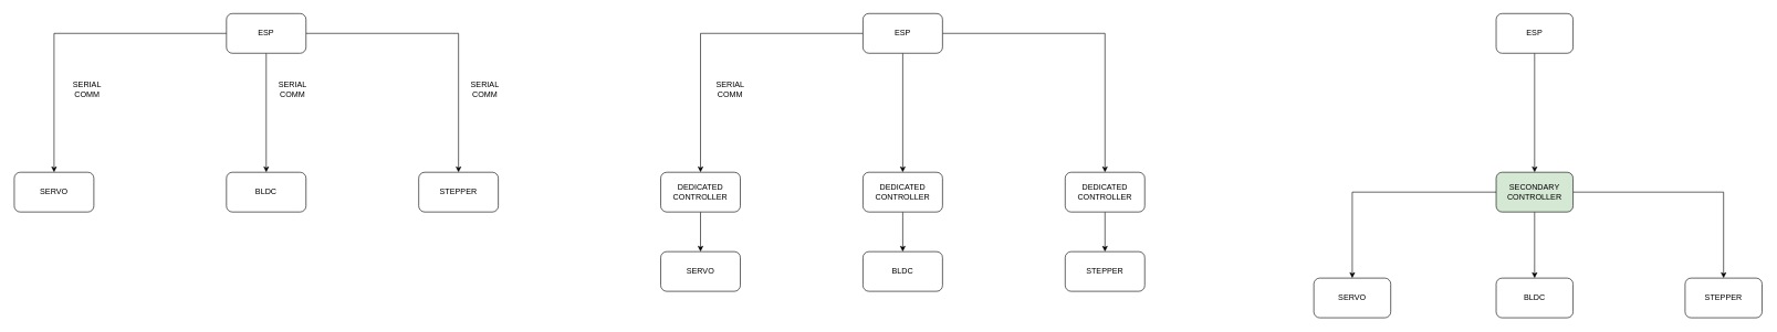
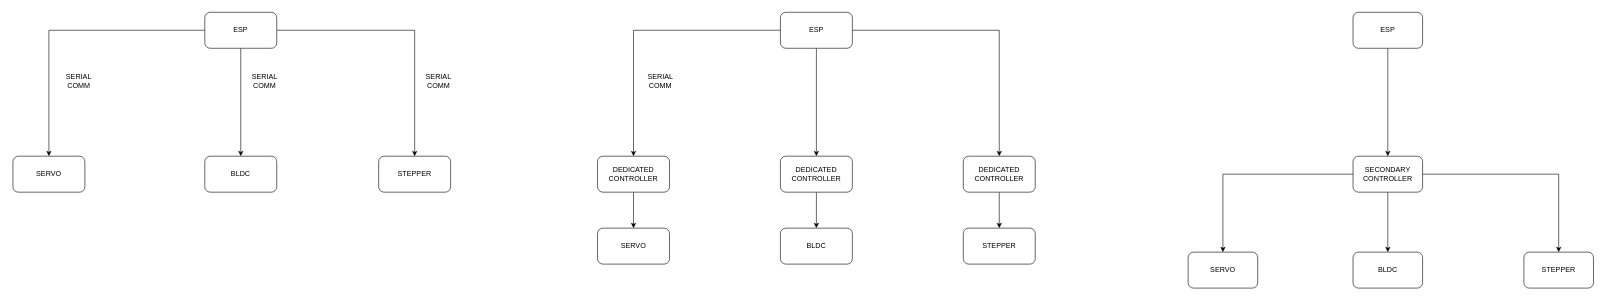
  <mxCell id="0" />
  <mxCell id="1" parent="0" />
  <mxCell id="2" style="edgeStyle=orthogonalEdgeStyle;rounded=0;orthogonalLoop=1;jettySize=auto;html=1;entryX=0.5;entryY=0;entryDx=0;entryDy=0;" edge="1" parent="1" source="5" target="12"><mxGeometry relative="1" as="geometry" /></mxCell>
  <mxCell id="3" style="edgeStyle=orthogonalEdgeStyle;rounded=0;orthogonalLoop=1;jettySize=auto;html=1;entryX=0.5;entryY=0;entryDx=0;entryDy=0;" edge="1" parent="1" source="5" target="13"><mxGeometry relative="1" as="geometry" /></mxCell>
  <mxCell id="4" style="edgeStyle=orthogonalEdgeStyle;rounded=0;orthogonalLoop=1;jettySize=auto;html=1;" edge="1" parent="1" source="5" target="14"><mxGeometry relative="1" as="geometry" /></mxCell>
  <mxCell id="5" value="ESP" style="rounded=1;whiteSpace=wrap;html=1;" vertex="1" parent="1"><mxGeometry x="340" y="20" width="120" height="60" as="geometry" /></mxCell>
  <mxCell id="6" style="edgeStyle=orthogonalEdgeStyle;rounded=0;orthogonalLoop=1;jettySize=auto;html=1;entryX=0.5;entryY=0;entryDx=0;entryDy=0;" edge="1" parent="1" source="9" target="18"><mxGeometry relative="1" as="geometry"><mxPoint x="1360" y="190" as="targetPoint" /></mxGeometry></mxCell>
  <mxCell id="7" style="edgeStyle=orthogonalEdgeStyle;rounded=0;orthogonalLoop=1;jettySize=auto;html=1;entryX=0.5;entryY=0;entryDx=0;entryDy=0;" edge="1" parent="1" source="9" target="16"><mxGeometry relative="1" as="geometry" /></mxCell>
  <mxCell id="8" style="edgeStyle=orthogonalEdgeStyle;rounded=0;orthogonalLoop=1;jettySize=auto;html=1;entryX=0.5;entryY=0;entryDx=0;entryDy=0;" edge="1" parent="1" source="9" target="20"><mxGeometry relative="1" as="geometry" /></mxCell>
  <mxCell id="9" value="ESP" style="rounded=1;whiteSpace=wrap;html=1;" vertex="1" parent="1"><mxGeometry x="1300" y="20" width="120" height="60" as="geometry" /></mxCell>
  <mxCell id="10" style="edgeStyle=orthogonalEdgeStyle;rounded=0;orthogonalLoop=1;jettySize=auto;html=1;entryX=0.5;entryY=0;entryDx=0;entryDy=0;" edge="1" parent="1" source="11" target="27"><mxGeometry relative="1" as="geometry"><mxPoint x="2315" y="210" as="targetPoint" /></mxGeometry></mxCell>
  <mxCell id="11" value="ESP" style="rounded=1;whiteSpace=wrap;html=1;" vertex="1" parent="1"><mxGeometry x="2255" y="20" width="116" height="60" as="geometry" /></mxCell>
  <mxCell id="12" value="SERVO" style="rounded=1;whiteSpace=wrap;html=1;" vertex="1" parent="1"><mxGeometry x="20" y="260" width="120" height="60" as="geometry" /></mxCell>
  <mxCell id="13" value="BLDC" style="rounded=1;whiteSpace=wrap;html=1;" vertex="1" parent="1"><mxGeometry x="340" y="260" width="120" height="60" as="geometry" /></mxCell>
  <mxCell id="14" value="STEPPER" style="rounded=1;whiteSpace=wrap;html=1;" vertex="1" parent="1"><mxGeometry x="630" y="260" width="120" height="60" as="geometry" /></mxCell>
  <mxCell id="15" style="edgeStyle=orthogonalEdgeStyle;rounded=0;orthogonalLoop=1;jettySize=auto;html=1;" edge="1" parent="1" source="16" target="21"><mxGeometry relative="1" as="geometry" /></mxCell>
  <mxCell id="16" value="DEDICATED CONTROLLER" style="rounded=1;whiteSpace=wrap;html=1;" vertex="1" parent="1"><mxGeometry x="995" y="260" width="120" height="60" as="geometry" /></mxCell>
  <mxCell id="17" style="edgeStyle=orthogonalEdgeStyle;rounded=0;orthogonalLoop=1;jettySize=auto;html=1;entryX=0.5;entryY=0;entryDx=0;entryDy=0;" edge="1" parent="1" source="18" target="22"><mxGeometry relative="1" as="geometry" /></mxCell>
  <mxCell id="18" value="DEDICATED CONTROLLER" style="rounded=1;whiteSpace=wrap;html=1;" vertex="1" parent="1"><mxGeometry x="1300" y="260" width="120" height="60" as="geometry" /></mxCell>
  <mxCell id="19" style="edgeStyle=orthogonalEdgeStyle;rounded=0;orthogonalLoop=1;jettySize=auto;html=1;entryX=0.5;entryY=0;entryDx=0;entryDy=0;" edge="1" parent="1" source="20" target="23"><mxGeometry relative="1" as="geometry" /></mxCell>
  <mxCell id="20" value="DEDICATED CONTROLLER" style="rounded=1;whiteSpace=wrap;html=1;" vertex="1" parent="1"><mxGeometry x="1605" y="260" width="120" height="60" as="geometry" /></mxCell>
  <mxCell id="21" value="SERVO" style="rounded=1;whiteSpace=wrap;html=1;" vertex="1" parent="1"><mxGeometry x="995" y="380" width="120" height="60" as="geometry" /></mxCell>
  <mxCell id="22" value="BLDC" style="rounded=1;whiteSpace=wrap;html=1;" vertex="1" parent="1"><mxGeometry x="1300" y="380" width="120" height="60" as="geometry" /></mxCell>
  <mxCell id="23" value="STEPPER" style="rounded=1;whiteSpace=wrap;html=1;" vertex="1" parent="1"><mxGeometry x="1605" y="380" width="120" height="60" as="geometry" /></mxCell>
  <mxCell id="24" style="edgeStyle=orthogonalEdgeStyle;rounded=0;orthogonalLoop=1;jettySize=auto;html=1;entryX=0.5;entryY=0;entryDx=0;entryDy=0;" edge="1" parent="1" source="27" target="28"><mxGeometry relative="1" as="geometry" /></mxCell>
  <mxCell id="25" style="edgeStyle=orthogonalEdgeStyle;rounded=0;orthogonalLoop=1;jettySize=auto;html=1;entryX=0.5;entryY=0;entryDx=0;entryDy=0;" edge="1" parent="1" source="27" target="29"><mxGeometry relative="1" as="geometry" /></mxCell>
  <mxCell id="26" style="edgeStyle=orthogonalEdgeStyle;rounded=0;orthogonalLoop=1;jettySize=auto;html=1;entryX=0.5;entryY=0;entryDx=0;entryDy=0;" edge="1" parent="1" source="27" target="30"><mxGeometry relative="1" as="geometry" /></mxCell>
- <mxCell id="27" value="SECONDARY CONTROLLER" style="rounded=1;whiteSpace=wrap;html=1;fillColor=#d5e8d4;" vertex="1" parent="1"><mxGeometry x="2255" y="260" width="116" height="60" as="geometry" /></mxCell>
+ <mxCell id="27" value="SECONDARY CONTROLLER" style="rounded=1;whiteSpace=wrap;html=1;" vertex="1" parent="1"><mxGeometry x="2255" y="260" width="116" height="60" as="geometry" /></mxCell>
  <mxCell id="28" value="SERVO" style="rounded=1;whiteSpace=wrap;html=1;" vertex="1" parent="1"><mxGeometry x="1980" y="420" width="116" height="60" as="geometry" /></mxCell>
  <mxCell id="29" value="BLDC" style="rounded=1;whiteSpace=wrap;html=1;" vertex="1" parent="1"><mxGeometry x="2255" y="420" width="116" height="60" as="geometry" /></mxCell>
  <mxCell id="30" value="STEPPER" style="rounded=1;whiteSpace=wrap;html=1;" vertex="1" parent="1"><mxGeometry x="2540" y="420" width="116" height="60" as="geometry" /></mxCell>
  <mxCell id="31" value="SERIAL COMM" style="text;html=1;align=center;verticalAlign=middle;whiteSpace=wrap;rounded=0;" vertex="1" parent="1"><mxGeometry x="100" y="120" width="60" height="30" as="geometry" /></mxCell>
  <mxCell id="32" value="SERIAL COMM" style="text;html=1;align=center;verticalAlign=middle;whiteSpace=wrap;rounded=0;" vertex="1" parent="1"><mxGeometry x="410" y="120" width="60" height="30" as="geometry" /></mxCell>
  <mxCell id="33" value="SERIAL COMM" style="text;html=1;align=center;verticalAlign=middle;whiteSpace=wrap;rounded=0;" vertex="1" parent="1"><mxGeometry x="700" y="120" width="60" height="30" as="geometry" /></mxCell>
  <mxCell id="34" value="SERIAL COMM" style="text;html=1;align=center;verticalAlign=middle;whiteSpace=wrap;rounded=0;" vertex="1" parent="1"><mxGeometry x="1070" y="120" width="60" height="30" as="geometry" /></mxCell>
